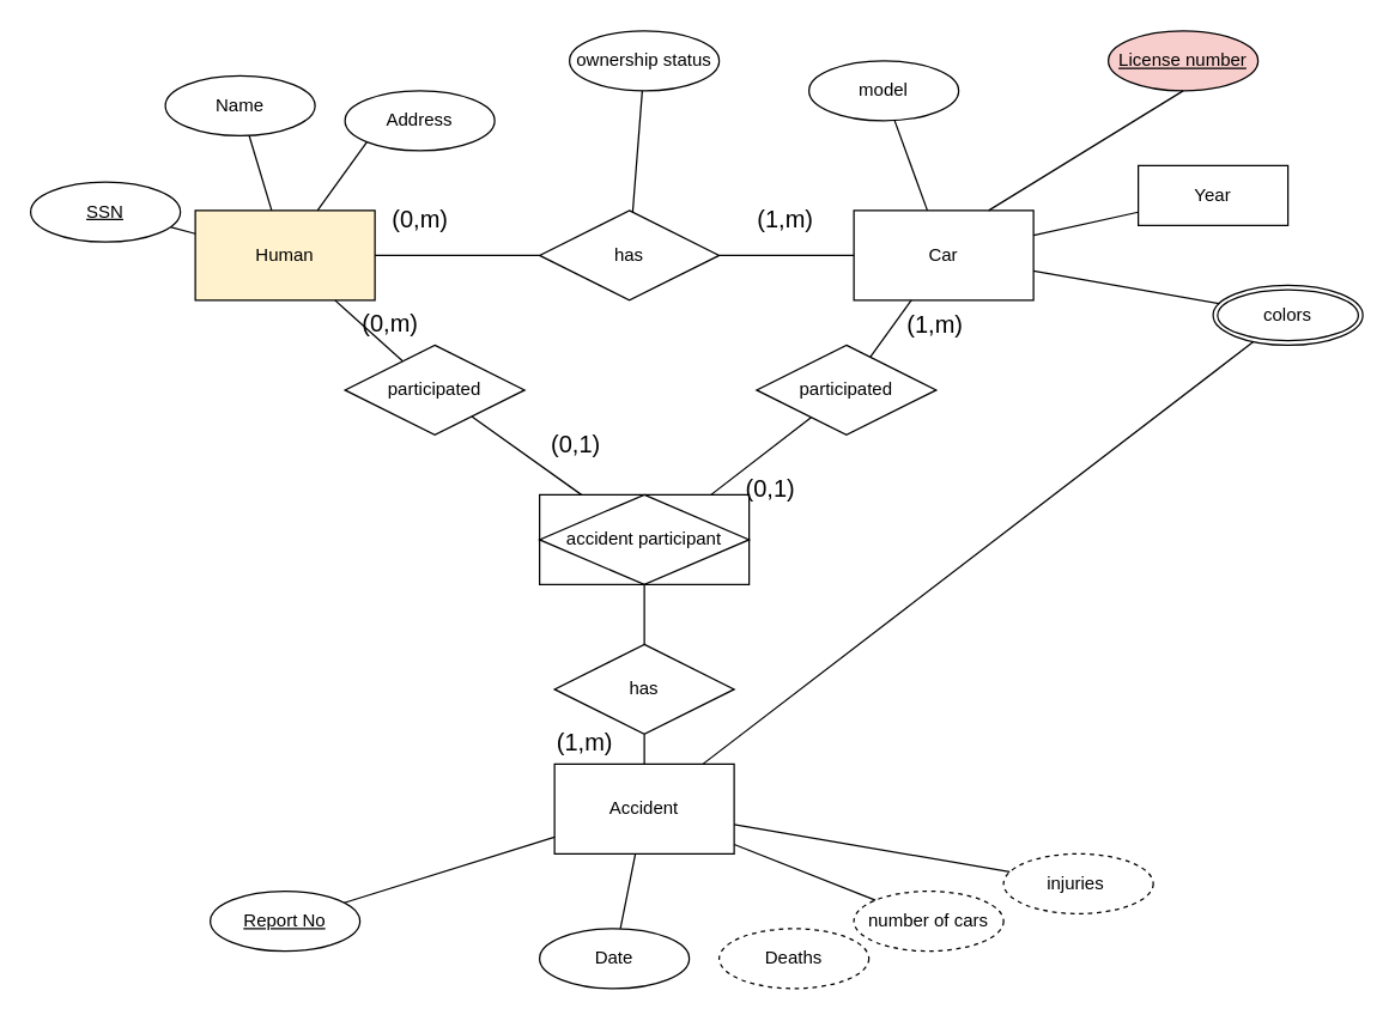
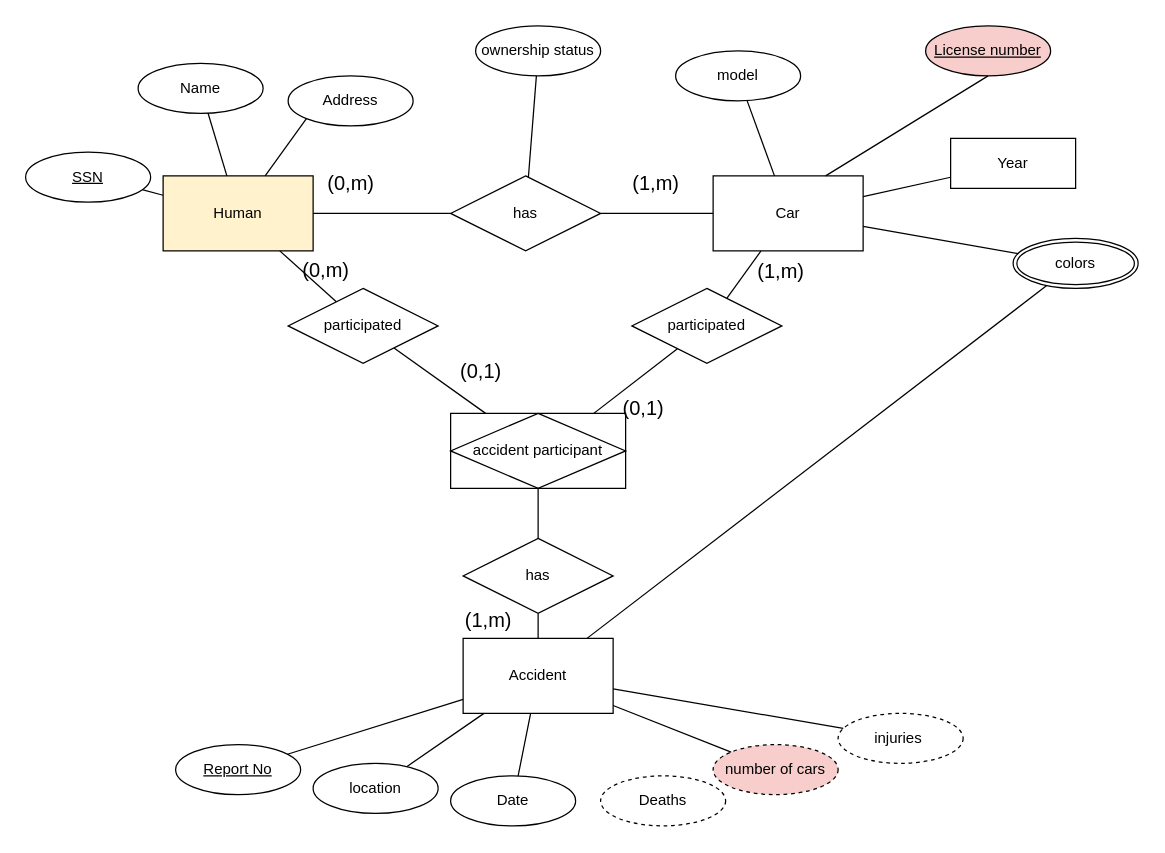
  <mxCell id="0" />
  <mxCell id="1" parent="0" />
  <mxCell id="2" value="Human" style="rounded=0;whiteSpace=wrap;html=1;fillColor=#fff2cc;" parent="1" vertex="1"><mxGeometry x="130" y="140" width="120" height="60" as="geometry" /></mxCell>
  <mxCell id="3" value="Car" style="rounded=0;whiteSpace=wrap;html=1;" parent="1" vertex="1"><mxGeometry x="570" y="140" width="120" height="60" as="geometry" /></mxCell>
  <mxCell id="4" value="Accident" style="rounded=0;whiteSpace=wrap;html=1;" parent="1" vertex="1"><mxGeometry x="370" y="510" width="120" height="60" as="geometry" /></mxCell>
  <mxCell id="5" value="has" style="shape=rhombus;perimeter=rhombusPerimeter;whiteSpace=wrap;html=1;align=center;" parent="1" vertex="1"><mxGeometry x="360" y="140" width="120" height="60" as="geometry" /></mxCell>
  <mxCell id="6" value="" style="endArrow=none;html=1;rounded=0;fontSize=12;startSize=8;endSize=8;curved=1;entryX=0;entryY=0.5;entryDx=0;entryDy=0;" parent="1" source="2" target="5" edge="1"><mxGeometry relative="1" as="geometry"><mxPoint x="280" y="169.5" as="sourcePoint" /><mxPoint x="290" y="120" as="targetPoint" /></mxGeometry></mxCell>
  <mxCell id="7" value="" style="endArrow=none;html=1;rounded=0;fontSize=12;startSize=8;endSize=8;curved=1;" parent="1" source="5" target="3" edge="1"><mxGeometry relative="1" as="geometry"><mxPoint x="490" y="169.5" as="sourcePoint" /><mxPoint x="650" y="169.5" as="targetPoint" /></mxGeometry></mxCell>
  <mxCell id="8" value="participated" style="shape=rhombus;perimeter=rhombusPerimeter;whiteSpace=wrap;html=1;align=center;" parent="1" vertex="1"><mxGeometry x="505" y="230" width="120" height="60" as="geometry" /></mxCell>
  <mxCell id="9" value="" style="endArrow=none;html=1;rounded=0;fontSize=12;startSize=8;endSize=8;curved=1;exitX=0.696;exitY=0.22;exitDx=0;exitDy=0;exitPerimeter=0;" parent="1" source="26" target="8" edge="1"><mxGeometry relative="1" as="geometry"><mxPoint x="461.429" y="310" as="sourcePoint" /><mxPoint x="510" y="370" as="targetPoint" /></mxGeometry></mxCell>
  <mxCell id="10" value="" style="endArrow=none;html=1;rounded=0;fontSize=12;startSize=8;endSize=8;curved=1;" parent="1" source="8" target="3" edge="1"><mxGeometry relative="1" as="geometry"><mxPoint x="350" y="370" as="sourcePoint" /><mxPoint x="510" y="370" as="targetPoint" /></mxGeometry></mxCell>
  <mxCell id="11" value="participated" style="shape=rhombus;perimeter=rhombusPerimeter;whiteSpace=wrap;html=1;align=center;" parent="1" vertex="1"><mxGeometry x="230" y="230" width="120" height="60" as="geometry" /></mxCell>
  <mxCell id="12" value="" style="endArrow=none;html=1;rounded=0;fontSize=12;startSize=8;endSize=8;curved=1;" parent="1" source="2" target="11" edge="1"><mxGeometry relative="1" as="geometry"><mxPoint x="230" y="370" as="sourcePoint" /><mxPoint x="390" y="370" as="targetPoint" /></mxGeometry></mxCell>
  <mxCell id="13" value="" style="endArrow=none;html=1;rounded=0;fontSize=12;startSize=8;endSize=8;curved=1;" parent="1" source="11" target="26" edge="1"><mxGeometry relative="1" as="geometry"><mxPoint x="230" y="370" as="sourcePoint" /><mxPoint x="382.857" y="310" as="targetPoint" /></mxGeometry></mxCell>
  <mxCell id="14" value="Report No" style="ellipse;whiteSpace=wrap;html=1;align=center;fontStyle=4;" parent="1" vertex="1"><mxGeometry x="140" y="595" width="100" height="40" as="geometry" /></mxCell>
  <mxCell id="15" value="" style="endArrow=none;html=1;rounded=0;fontSize=12;startSize=8;endSize=8;curved=1;" parent="1" source="14" target="4" edge="1"><mxGeometry relative="1" as="geometry"><mxPoint x="465" y="614.5" as="sourcePoint" /><mxPoint x="625" y="614.5" as="targetPoint" /></mxGeometry></mxCell>
- <mxCell id="16" value="number of cars" style="ellipse;whiteSpace=wrap;html=1;align=center;dashed=1;" parent="1" vertex="1"><mxGeometry x="570" y="595" width="100" height="40" as="geometry" /></mxCell>
+ <mxCell id="16" value="number of cars" style="ellipse;whiteSpace=wrap;html=1;align=center;dashed=1;fillColor=#f8cecc;" parent="1" vertex="1"><mxGeometry x="570" y="595" width="100" height="40" as="geometry" /></mxCell>
  <mxCell id="17" value="injuries&amp;nbsp;" style="ellipse;whiteSpace=wrap;html=1;align=center;dashed=1;" parent="1" vertex="1"><mxGeometry x="670" y="570" width="100" height="40" as="geometry" /></mxCell>
  <mxCell id="18" value="Deaths" style="ellipse;whiteSpace=wrap;html=1;align=center;dashed=1;" parent="1" vertex="1"><mxGeometry x="480" y="620" width="100" height="40" as="geometry" /></mxCell>
  <mxCell id="19" value="" style="endArrow=none;html=1;rounded=0;fontSize=12;startSize=8;endSize=8;curved=1;" parent="1" source="4" target="47" edge="1"><mxGeometry relative="1" as="geometry"><mxPoint x="390" y="460" as="sourcePoint" /><mxPoint x="550" y="460" as="targetPoint" /></mxGeometry></mxCell>
  <mxCell id="20" value="" style="endArrow=none;html=1;rounded=0;fontSize=12;startSize=8;endSize=8;curved=1;" parent="1" source="4" target="16" edge="1"><mxGeometry relative="1" as="geometry"><mxPoint x="480" y="580" as="sourcePoint" /><mxPoint x="640" y="580" as="targetPoint" /></mxGeometry></mxCell>
  <mxCell id="21" value="" style="endArrow=none;html=1;rounded=0;fontSize=12;startSize=8;endSize=8;curved=1;" parent="1" source="4" target="17" edge="1"><mxGeometry relative="1" as="geometry"><mxPoint x="390" y="460" as="sourcePoint" /><mxPoint x="550" y="460" as="targetPoint" /></mxGeometry></mxCell>
+ <mxCell id="22" value="location" style="ellipse;whiteSpace=wrap;html=1;align=center;" vertex="1" parent="1"><mxGeometry x="250" y="610" width="100" height="40" as="geometry" /></mxCell>
  <mxCell id="23" value="Date" style="ellipse;whiteSpace=wrap;html=1;align=center;" vertex="1" parent="1"><mxGeometry x="360" y="620" width="100" height="40" as="geometry" /></mxCell>
+ <mxCell id="24" value="" style="endArrow=none;html=1;rounded=0;fontSize=12;startSize=8;endSize=8;curved=1;" edge="1" parent="1" source="22" target="4"><mxGeometry relative="1" as="geometry"><mxPoint x="310" y="420" as="sourcePoint" /><mxPoint x="470" y="420" as="targetPoint" /></mxGeometry></mxCell>
  <mxCell id="25" value="" style="endArrow=none;html=1;rounded=0;fontSize=12;startSize=8;endSize=8;curved=1;" edge="1" parent="1" source="23" target="4"><mxGeometry relative="1" as="geometry"><mxPoint x="310" y="420" as="sourcePoint" /><mxPoint x="470" y="420" as="targetPoint" /></mxGeometry></mxCell>
  <mxCell id="26" value="accident participant" style="shape=associativeEntity;whiteSpace=wrap;html=1;align=center;" vertex="1" parent="1"><mxGeometry x="360" y="330" width="140" height="60" as="geometry" /></mxCell>
  <mxCell id="27" value="(1,m)" style="text;html=1;align=center;verticalAlign=middle;resizable=0;points=[];autosize=1;strokeColor=none;fillColor=none;fontSize=16;" vertex="1" parent="1"><mxGeometry x="360" y="480" width="60" height="30" as="geometry" /></mxCell>
  <mxCell id="28" value="has" style="shape=rhombus;perimeter=rhombusPerimeter;whiteSpace=wrap;html=1;align=center;" vertex="1" parent="1"><mxGeometry x="370" y="430" width="120" height="60" as="geometry" /></mxCell>
  <mxCell id="29" value="" style="endArrow=none;html=1;rounded=0;fontSize=12;startSize=8;endSize=8;curved=1;" edge="1" parent="1" source="4" target="28"><mxGeometry relative="1" as="geometry"><mxPoint x="400" y="310" as="sourcePoint" /><mxPoint x="560" y="310" as="targetPoint" /></mxGeometry></mxCell>
  <mxCell id="30" value="" style="endArrow=none;html=1;rounded=0;fontSize=12;startSize=8;endSize=8;curved=1;" edge="1" parent="1" source="28" target="26"><mxGeometry relative="1" as="geometry"><mxPoint x="400" y="310" as="sourcePoint" /><mxPoint x="560" y="310" as="targetPoint" /></mxGeometry></mxCell>
  <mxCell id="31" value="(0,m)" style="text;html=1;align=center;verticalAlign=middle;resizable=0;points=[];autosize=1;strokeColor=none;fillColor=none;fontSize=16;" vertex="1" parent="1"><mxGeometry x="230" y="200" width="60" height="30" as="geometry" /></mxCell>
  <mxCell id="32" value="(0,1)" style="text;html=1;align=center;verticalAlign=middle;resizable=0;points=[];autosize=1;strokeColor=none;fillColor=none;fontSize=16;" vertex="1" parent="1"><mxGeometry x="354" y="281" width="60" height="30" as="geometry" /></mxCell>
  <mxCell id="33" value="(0,1)" style="text;html=1;align=center;verticalAlign=middle;resizable=0;points=[];autosize=1;strokeColor=none;fillColor=none;fontSize=16;" vertex="1" parent="1"><mxGeometry x="484" y="311" width="60" height="30" as="geometry" /></mxCell>
  <mxCell id="34" value="(1,m)" style="text;html=1;align=center;verticalAlign=middle;resizable=0;points=[];autosize=1;strokeColor=none;fillColor=none;fontSize=16;" vertex="1" parent="1"><mxGeometry x="594" y="201" width="60" height="30" as="geometry" /></mxCell>
  <mxCell id="35" value="(0,m)" style="text;html=1;align=center;verticalAlign=middle;resizable=0;points=[];autosize=1;strokeColor=none;fillColor=none;fontSize=16;" vertex="1" parent="1"><mxGeometry x="250" y="131" width="60" height="30" as="geometry" /></mxCell>
  <mxCell id="36" value="(1,m)" style="text;html=1;align=center;verticalAlign=middle;resizable=0;points=[];autosize=1;strokeColor=none;fillColor=none;fontSize=16;" vertex="1" parent="1"><mxGeometry x="494" y="131" width="60" height="30" as="geometry" /></mxCell>
  <mxCell id="37" value="ownership status" style="ellipse;whiteSpace=wrap;html=1;align=center;" vertex="1" parent="1"><mxGeometry x="380" y="20" width="100" height="40" as="geometry" /></mxCell>
  <mxCell id="38" value="" style="endArrow=none;html=1;rounded=0;fontSize=12;startSize=8;endSize=8;curved=1;" edge="1" parent="1" source="37" target="5"><mxGeometry relative="1" as="geometry"><mxPoint x="330" y="270" as="sourcePoint" /><mxPoint x="490" y="270" as="targetPoint" /></mxGeometry></mxCell>
  <mxCell id="39" value="Name" style="ellipse;whiteSpace=wrap;html=1;align=center;" vertex="1" parent="1"><mxGeometry x="110" y="50" width="100" height="40" as="geometry" /></mxCell>
  <mxCell id="40" value="SSN" style="ellipse;whiteSpace=wrap;html=1;align=center;fontStyle=4;" vertex="1" parent="1"><mxGeometry y="121" width="100" height="40" as="geometry" x="20" /></mxCell>
  <mxCell id="41" value="Address" style="ellipse;whiteSpace=wrap;html=1;align=center;" vertex="1" parent="1"><mxGeometry x="230" y="60" width="100" height="40" as="geometry" /></mxCell>
  <mxCell id="42" value="" style="endArrow=none;html=1;rounded=0;fontSize=12;startSize=8;endSize=8;curved=1;" edge="1" parent="1" source="39" target="2"><mxGeometry relative="1" as="geometry"><mxPoint x="100" y="300" as="sourcePoint" /><mxPoint x="260" y="300" as="targetPoint" /></mxGeometry></mxCell>
  <mxCell id="43" value="" style="endArrow=none;html=1;rounded=0;fontSize=12;startSize=8;endSize=8;curved=1;exitX=0;exitY=1;exitDx=0;exitDy=0;" edge="1" parent="1" source="41" target="2"><mxGeometry relative="1" as="geometry"><mxPoint x="110" y="310" as="sourcePoint" /><mxPoint x="270" y="310" as="targetPoint" /></mxGeometry></mxCell>
  <mxCell id="44" value="" style="endArrow=none;html=1;rounded=0;fontSize=12;startSize=8;endSize=8;curved=1;" edge="1" parent="1" source="40" target="2"><mxGeometry relative="1" as="geometry"><mxPoint x="120" y="320" as="sourcePoint" /><mxPoint x="280" y="320" as="targetPoint" /></mxGeometry></mxCell>
  <mxCell id="45" value="model" style="ellipse;whiteSpace=wrap;html=1;align=center;" vertex="1" parent="1"><mxGeometry x="540" y="40" width="100" height="40" as="geometry" /></mxCell>
  <mxCell id="46" value="License number" style="ellipse;whiteSpace=wrap;html=1;align=center;fontStyle=4;fillColor=#f8cecc;" vertex="1" parent="1"><mxGeometry x="740" y="20" width="100" height="40" as="geometry" /></mxCell>
  <mxCell id="47" value="colors" style="ellipse;shape=doubleEllipse;margin=3;whiteSpace=wrap;html=1;align=center;" vertex="1" parent="1"><mxGeometry x="810" y="190" width="100" height="40" as="geometry" /></mxCell>
  <mxCell id="48" value="" style="endArrow=none;html=1;rounded=0;fontSize=12;startSize=8;endSize=8;curved=1;" edge="1" parent="1" source="45" target="3"><mxGeometry relative="1" as="geometry"><mxPoint x="440" y="200" as="sourcePoint" /><mxPoint x="600" y="200" as="targetPoint" /></mxGeometry></mxCell>
  <mxCell id="49" value="" style="endArrow=none;html=1;rounded=0;fontSize=12;startSize=8;endSize=8;curved=1;exitX=0.5;exitY=1;exitDx=0;exitDy=0;entryX=0.75;entryY=0;entryDx=0;entryDy=0;" edge="1" parent="1" source="46" target="3"><mxGeometry relative="1" as="geometry"><mxPoint x="440" y="200" as="sourcePoint" /><mxPoint x="600" y="200" as="targetPoint" /></mxGeometry></mxCell>
  <mxCell id="50" value="" style="endArrow=none;html=1;rounded=0;fontSize=12;startSize=8;endSize=8;curved=1;" edge="1" parent="1" source="47" target="3"><mxGeometry relative="1" as="geometry"><mxPoint x="440" y="200" as="sourcePoint" /><mxPoint x="600" y="200" as="targetPoint" /></mxGeometry></mxCell>
  <mxCell id="51" value="Year" style="whiteSpace=wrap;html=1;align=center;rounded=0;" vertex="1" parent="1"><mxGeometry x="760" y="110" width="100" height="40" as="geometry" /></mxCell>
  <mxCell id="52" value="" style="endArrow=none;html=1;rounded=0;fontSize=12;startSize=8;endSize=8;curved=1;" edge="1" parent="1" source="51" target="3"><mxGeometry relative="1" as="geometry"><mxPoint x="440" y="200" as="sourcePoint" /><mxPoint x="600" y="200" as="targetPoint" /></mxGeometry></mxCell>
